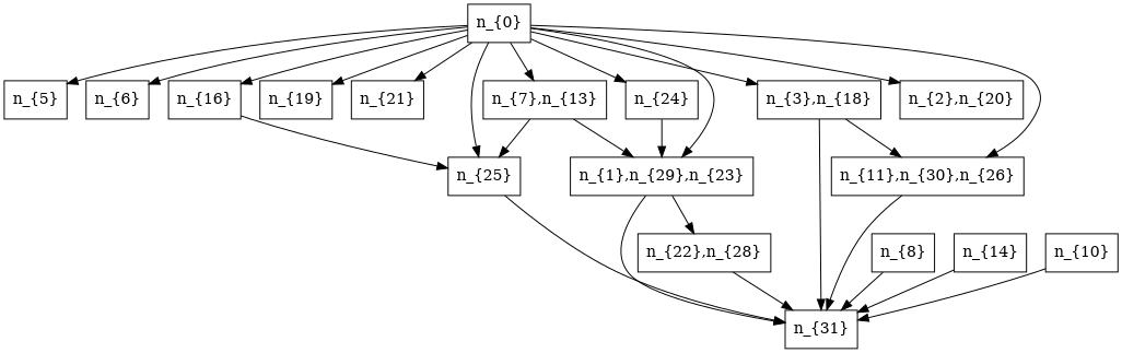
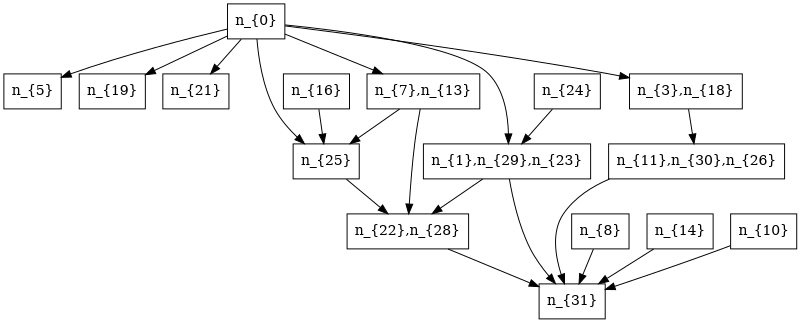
  strict digraph {
    collapsed=9
    cpathlen=1655364
    deadline=5248928
    period=5248928
    workload=8656030
    node [distance=1067635 factor=0.591138 marked=0 object=2 shape=rectangle threads=1 visited=0 wcet=153866 wcetone=153866]
    "n_{0}" [distance=153866 height=0.5 texlbl="${d:153866, n_{0} = \langle o_{2}, c_1:153866, c(1):153866, F:0.59 \rangle}$" width=0.75]
    "n_{5}" [factor=0.904876 height=0.5 object=18 texlbl="${d:1067635, n_{5} = \langle o_{18}, c_1:913769, c(1):913769, F:0.90 \rangle}$" wcet=913769 wcetone=913769 width=0.75]
-   "n_{6}" [distance=307732 height=0.5 texlbl="${d:307732, n_{6} = \langle o_{2}, c_1:153866, c(1):153866, F:0.59 \rangle}$" width=0.75]
    "n_{16}" [distance=615326 factor=0.800891 height=0.5 object=6 texlbl="${d:615326, n_{16} = \langle o_{6}, c_1:461460, c(1):461460, F:0.80 \rangle}$" wcet=461460 wcetone=461460 width=0.79167]
    "n_{19}" [distance=192923 factor=2.633100 height=0.5 object=9 texlbl="${d:192923, n_{19} = \langle o_{9}, c_1:39057, c(1):39057, F:2.63 \rangle}$" wcet=39057 wcetone=39057 width=0.79167]
    "n_{21}" [factor=0.904876 height=0.5 object=18 texlbl="${d:1067635, n_{21} = \langle o_{18}, c_1:913769, c(1):913769, F:0.90 \rangle}$" wcet=913769 wcetone=913769 width=0.79167]
    "n_{24}" [distance=307732 height=0.5 texlbl="${d:307732, n_{24} = \langle o_{2}, c_1:153866, c(1):153866, F:0.59 \rangle}$" width=0.79167]
    "n_{25}" [distance=630861 factor=0.973991 height=0.5 object=4 texlbl="${d:630861, n_{25} = \langle o_{4}, c_1:476995, c(1):476995, F:0.97 \rangle}$" wcet=476995 wcetone=476995 width=0.79167]
    "n_{1},n_{29},n_{23}" [distance=524902 factor=0.662345 height=0.5 object=28 texlbl="${d:524902, n_{1},n_{29},n_{23} = \langle o_{28}, c_1:126105, c(3):293156, F:0.66 \rangle}$" threads=3 wcet=293156 wcetone=126105 width=1.9306]
    "n_{7},n_{13}" [distance=231746 factor=0.300563 height=0.5 object=25 texlbl="${d:231746, n_{7},n_{13} = \langle o_{25}, c_1:59881, c(2):77880, F:0.30 \rangle}$" threads=2 wcet=77880 wcetone=59881 width=1.3194]
    "n_{3},n_{18}" [distance=1002362 factor=0.415288 height=0.5 object=14 texlbl="${d:1002362, n_{3},n_{18} = \langle o_{14}, c_1:273468, c(2):387036, F:0.42 \rangle}$" threads=2 wcet=387036 wcetone=273468 width=1.3194]
-   "n_{2},n_{20}" [distance=984906 factor=0.800891 height=0.5 object=6 texlbl="${d:984906, n_{2},n_{20} = \langle o_{6}, c_1:461460, c(2):831040, F:0.80 \rangle}$" threads=2 wcet=831040 wcetone=461460 width=1.3194]
    "n_{11},n_{30},n_{26}" [distance=1178369 factor=0.438874 height=0.5 object=1 texlbl="${d:1178369, n_{11},n_{30},n_{26} = \langle o_{1}, c_1:93733, c(3):176007, F:0.44 \rangle}$" threads=3 wcet=176007 wcetone=93733 width=2.0278]
    "n_{8}" [distance=307732 height=0.5 texlbl="${d:307732, n_{8} = \langle o_{2}, c_1:153866, c(1):153866, F:0.59 \rangle}$" width=0.75]
    "n_{31}" [distance=1655364 factor=0.973991 height=0.5 object=4 texlbl="${d:1655364, n_{31} = \langle o_{4}, c_1:476995, c(1):476995, F:0.97 \rangle}$" wcet=476995 wcetone=476995 width=0.79167]
    "n_{14}" [factor=0.904876 height=0.5 object=18 texlbl="${d:1067635, n_{14} = \langle o_{18}, c_1:913769, c(1):913769, F:0.90 \rangle}$" wcet=913769 wcetone=913769 width=0.79167]
    "n_{22},n_{28}" [distance=1095450 factor=0.973991 height=0.5 object=4 texlbl="${d:1095450, n_{22},n_{28} = \langle o_{4}, c_1:476995, c(2):941584, F:0.97 \rangle}$" threads=2 wcet=941584 wcetone=476995 width=1.4028]
    "n_{10}" [distance=461598 height=0.5 texlbl="${d:461598, n_{10} = \langle o_{2}, c_1:153866, c(1):153866, F:0.59 \rangle}$" width=0.79167]
    "n_{0}" -> "n_{5}"
-   "n_{0}" -> "n_{6}"
-   "n_{0}" -> "n_{16}"
    "n_{0}" -> "n_{19}"
    "n_{0}" -> "n_{21}"
-   "n_{0}" -> "n_{24}"
    "n_{0}" -> "n_{25}"
    "n_{0}" -> "n_{1},n_{29},n_{23}"
    "n_{0}" -> "n_{7},n_{13}"
    "n_{0}" -> "n_{3},n_{18}"
-   "n_{0}" -> "n_{2},n_{20}"
-   "n_{0}" -> "n_{11},n_{30},n_{26}"
    "n_{16}" -> "n_{25}"
    "n_{24}" -> "n_{1},n_{29},n_{23}"
-   "n_{25}" -> "n_{31}"
+   "n_{25}" -> "n_{22},n_{28}"
    "n_{1},n_{29},n_{23}" -> "n_{31}"
    "n_{1},n_{29},n_{23}" -> "n_{22},n_{28}"
    "n_{7},n_{13}" -> "n_{25}"
-   "n_{7},n_{13}" -> "n_{1},n_{29},n_{23}"
+   "n_{7},n_{13}" -> "n_{22},n_{28}"
    "n_{3},n_{18}" -> "n_{11},n_{30},n_{26}"
-   "n_{3},n_{18}" -> "n_{31}"
    "n_{11},n_{30},n_{26}" -> "n_{31}"
    "n_{8}" -> "n_{31}"
    "n_{14}" -> "n_{31}"
    "n_{22},n_{28}" -> "n_{31}"
    "n_{10}" -> "n_{31}"
  }
